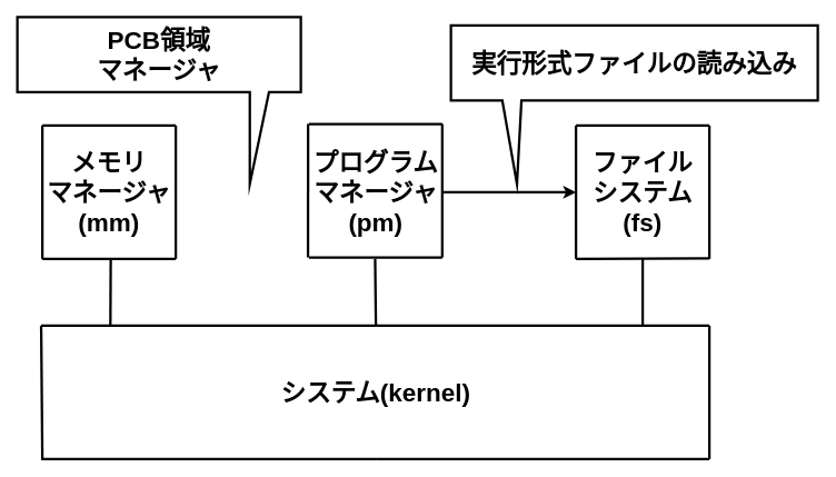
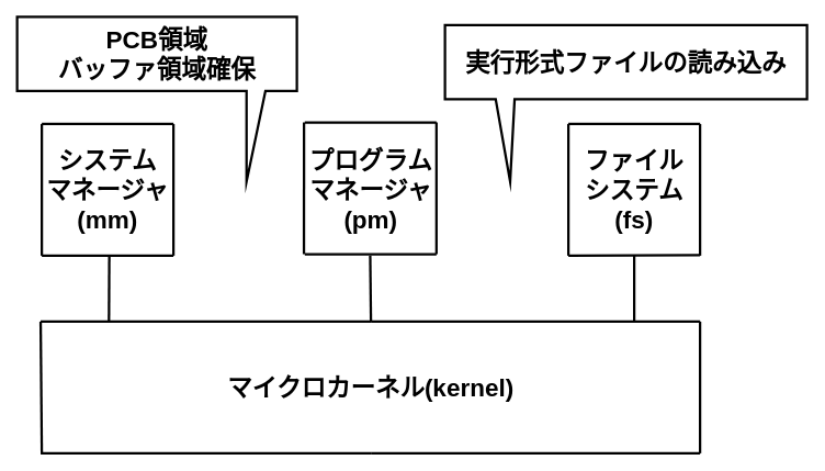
  <mxCell id="0" />
  <mxCell id="1" parent="0" />
  <mxCell id="2" value="" style="endArrow=none;html=1;rounded=0;strokeWidth=3;" parent="1" edge="1"><mxGeometry width="50" height="50" relative="1" as="geometry"><mxPoint x="48.57" y="390" as="sourcePoint" /><mxPoint x="450" y="390" as="targetPoint" /></mxGeometry></mxCell>
  <mxCell id="3" value="" style="endArrow=none;html=1;rounded=0;strokeWidth=3;" parent="1" edge="1"><mxGeometry width="50" height="50" relative="1" as="geometry"><mxPoint x="48.57" y="550" as="sourcePoint" /><mxPoint x="450" y="550" as="targetPoint" /></mxGeometry></mxCell>
  <mxCell id="4" value="" style="endArrow=none;html=1;rounded=0;strokeWidth=3;" parent="1" edge="1"><mxGeometry width="50" height="50" relative="1" as="geometry"><mxPoint x="850" y="550" as="sourcePoint" /><mxPoint x="850" y="390" as="targetPoint" /></mxGeometry></mxCell>
  <mxCell id="5" value="" style="endArrow=none;html=1;rounded=0;strokeWidth=3;" parent="1" edge="1"><mxGeometry width="50" height="50" relative="1" as="geometry"><mxPoint x="50" y="550" as="sourcePoint" /><mxPoint x="48.57" y="390" as="targetPoint" /></mxGeometry></mxCell>
  <mxCell id="6" value="" style="endArrow=none;html=1;rounded=0;strokeWidth=3;" parent="1" edge="1"><mxGeometry width="50" height="50" relative="1" as="geometry"><mxPoint x="50" y="310" as="sourcePoint" /><mxPoint x="50" y="150" as="targetPoint" /></mxGeometry></mxCell>
  <mxCell id="7" value="" style="endArrow=none;html=1;rounded=0;strokeWidth=3;" parent="1" edge="1"><mxGeometry width="50" height="50" relative="1" as="geometry"><mxPoint x="210" y="310" as="sourcePoint" /><mxPoint x="210" y="150" as="targetPoint" /></mxGeometry></mxCell>
  <mxCell id="8" value="" style="endArrow=none;html=1;rounded=0;strokeWidth=3;" parent="1" edge="1"><mxGeometry width="50" height="50" relative="1" as="geometry"><mxPoint x="368.59" y="308.18" as="sourcePoint" /><mxPoint x="368.68" y="148.18" as="targetPoint" /></mxGeometry></mxCell>
  <mxCell id="9" value="" style="endArrow=none;html=1;rounded=0;strokeWidth=3;" parent="1" edge="1"><mxGeometry width="50" height="50" relative="1" as="geometry"><mxPoint x="529.59" y="308.18" as="sourcePoint" /><mxPoint x="529.59" y="148.18" as="targetPoint" /></mxGeometry></mxCell>
  <mxCell id="10" value="" style="endArrow=none;html=1;rounded=0;strokeWidth=3;" parent="1" edge="1"><mxGeometry width="50" height="50" relative="1" as="geometry"><mxPoint x="850" y="310" as="sourcePoint" /><mxPoint x="850" y="150" as="targetPoint" /></mxGeometry></mxCell>
  <mxCell id="11" value="" style="endArrow=none;html=1;rounded=0;strokeWidth=3;" parent="1" edge="1"><mxGeometry width="50" height="50" relative="1" as="geometry"><mxPoint x="690" y="310" as="sourcePoint" /><mxPoint x="690" y="150" as="targetPoint" /></mxGeometry></mxCell>
  <mxCell id="12" value="" style="endArrow=none;html=1;rounded=0;strokeWidth=3;" parent="1" edge="1"><mxGeometry width="50" height="50" relative="1" as="geometry"><mxPoint x="690" y="310" as="sourcePoint" /><mxPoint x="850" y="309.33" as="targetPoint" /></mxGeometry></mxCell>
  <mxCell id="13" value="" style="endArrow=none;html=1;rounded=0;strokeWidth=3;" parent="1" edge="1"><mxGeometry width="50" height="50" relative="1" as="geometry"><mxPoint x="690" y="150" as="sourcePoint" /><mxPoint x="850" y="150" as="targetPoint" /></mxGeometry></mxCell>
  <mxCell id="14" value="" style="endArrow=none;html=1;rounded=0;strokeWidth=3;" parent="1" edge="1"><mxGeometry width="50" height="50" relative="1" as="geometry"><mxPoint x="369.59" y="148.18" as="sourcePoint" /><mxPoint x="529.59" y="148.18" as="targetPoint" /></mxGeometry></mxCell>
  <mxCell id="15" value="" style="endArrow=none;html=1;rounded=0;strokeWidth=3;" parent="1" edge="1"><mxGeometry width="50" height="50" relative="1" as="geometry"><mxPoint x="369.59" y="308.18" as="sourcePoint" /><mxPoint x="529.59" y="308.18" as="targetPoint" /></mxGeometry></mxCell>
  <mxCell id="16" value="" style="endArrow=none;html=1;rounded=0;strokeWidth=3;" parent="1" edge="1"><mxGeometry width="50" height="50" relative="1" as="geometry"><mxPoint x="50" y="310" as="sourcePoint" /><mxPoint x="210" y="310" as="targetPoint" /></mxGeometry></mxCell>
  <mxCell id="17" value="" style="endArrow=none;html=1;rounded=0;strokeWidth=3;" parent="1" edge="1"><mxGeometry width="50" height="50" relative="1" as="geometry"><mxPoint x="50" y="150" as="sourcePoint" /><mxPoint x="210" y="150" as="targetPoint" /></mxGeometry></mxCell>
  <mxCell id="18" value="" style="endArrow=none;html=1;rounded=0;strokeWidth=3;exitX=0.5;exitY=0;exitDx=0;exitDy=0;" parent="1" source="24" edge="1"><mxGeometry width="50" height="50" relative="1" as="geometry"><mxPoint x="449.09" y="350" as="sourcePoint" /><mxPoint x="449.09" y="310" as="targetPoint" /></mxGeometry></mxCell>
  <mxCell id="19" value="" style="endArrow=none;html=1;rounded=0;strokeWidth=3;exitX=0.102;exitY=0;exitDx=0;exitDy=0;exitPerimeter=0;" parent="1" source="24" edge="1"><mxGeometry width="50" height="50" relative="1" as="geometry"><mxPoint x="90" y="430" as="sourcePoint" /><mxPoint x="132" y="310" as="targetPoint" /></mxGeometry></mxCell>
  <mxCell id="20" value="" style="endArrow=none;html=1;rounded=0;strokeWidth=3;entryX=0.5;entryY=1;entryDx=0;entryDy=0;" parent="1" target="23" edge="1"><mxGeometry width="50" height="50" relative="1" as="geometry"><mxPoint x="770" y="390" as="sourcePoint" /><mxPoint x="410" y="350" as="targetPoint" /></mxGeometry></mxCell>
  <mxCell id="21" value="&lt;font style=&quot;font-size: 30px;&quot;&gt;&lt;b&gt;プログラム&lt;br&gt;マネージャ&lt;br&gt;(pm)&lt;/b&gt;&lt;/font&gt;" style="text;html=1;strokeColor=none;fillColor=none;align=center;verticalAlign=middle;whiteSpace=wrap;rounded=0;" parent="1" vertex="1"><mxGeometry x="370" y="150" width="160" height="160" as="geometry" /></mxCell>
- <mxCell id="22" value="&lt;font style=&quot;font-size: 30px;&quot;&gt;&lt;b&gt;メモリ&lt;br&gt;マネージャ&lt;br&gt;(mm)&lt;/b&gt;&lt;/font&gt;" style="text;html=1;strokeColor=none;fillColor=none;align=center;verticalAlign=middle;whiteSpace=wrap;rounded=0;" parent="1" vertex="1"><mxGeometry x="50" y="150" width="160" height="160" as="geometry" /></mxCell>
+ <mxCell id="22" value="&lt;font style=&quot;font-size: 30px;&quot;&gt;&lt;b&gt;システム&lt;br&gt;マネージャ&lt;br&gt;(mm)&lt;/b&gt;&lt;/font&gt;" style="text;html=1;strokeColor=none;fillColor=none;align=center;verticalAlign=middle;whiteSpace=wrap;rounded=0;" parent="1" vertex="1"><mxGeometry x="50" y="150" width="160" height="160" as="geometry" /></mxCell>
  <mxCell id="23" value="&lt;font style=&quot;font-size: 30px;&quot;&gt;&lt;b&gt;ファイル&lt;br&gt;システム&lt;br&gt;(fs)&lt;br&gt;&lt;/b&gt;&lt;/font&gt;" style="text;html=1;strokeColor=none;fillColor=none;align=center;verticalAlign=middle;whiteSpace=wrap;rounded=0;" parent="1" vertex="1"><mxGeometry x="690" y="150" width="160" height="160" as="geometry" /></mxCell>
- <mxCell id="24" value="&lt;span style=&quot;font-size: 30px;&quot;&gt;&lt;b&gt;システム(kernel)&lt;/b&gt;&lt;/span&gt;" style="text;html=1;strokeColor=none;fillColor=none;align=center;verticalAlign=middle;whiteSpace=wrap;rounded=0;" parent="1" vertex="1"><mxGeometry x="50" y="390" width="800" height="160" as="geometry" /></mxCell>
+ <mxCell id="24" value="&lt;span style=&quot;font-size: 30px;&quot;&gt;&lt;b&gt;マイクロカーネル(kernel)&lt;/b&gt;&lt;/span&gt;" style="text;html=1;strokeColor=none;fillColor=none;align=center;verticalAlign=middle;whiteSpace=wrap;rounded=0;" parent="1" vertex="1"><mxGeometry x="50" y="390" width="800" height="160" as="geometry" /></mxCell>
  <mxCell id="25" value="" style="endArrow=none;html=1;rounded=0;strokeWidth=3;" parent="1" edge="1"><mxGeometry width="50" height="50" relative="1" as="geometry"><mxPoint x="450" y="390" as="sourcePoint" /><mxPoint x="850" y="390" as="targetPoint" /></mxGeometry></mxCell>
  <mxCell id="26" value="" style="endArrow=none;html=1;rounded=0;strokeWidth=3;" parent="1" edge="1"><mxGeometry width="50" height="50" relative="1" as="geometry"><mxPoint x="450" y="550" as="sourcePoint" /><mxPoint x="850" y="550" as="targetPoint" /></mxGeometry></mxCell>
- <mxCell id="27" value="" style="endArrow=classic;html=1;rounded=0;strokeWidth=3;fontSize=30;entryX=0;entryY=0.5;entryDx=0;entryDy=0;exitX=1;exitY=0.5;exitDx=0;exitDy=0;" parent="1" source="21" target="23" edge="1"><mxGeometry width="50" height="50" relative="1" as="geometry"><mxPoint x="430" y="250" as="sourcePoint" /><mxPoint x="480" y="200" as="targetPoint" /></mxGeometry></mxCell>
  <mxCell id="28" value="&lt;b&gt;実行形式ファイルの読み込み&lt;/b&gt;" style="shape=callout;whiteSpace=wrap;html=1;perimeter=calloutPerimeter;fontSize=30;strokeWidth=3;base=23;position2=0.18;size=100;position=0.14;" parent="1" vertex="1"><mxGeometry x="540" y="30" width="440" height="190" as="geometry" /></mxCell>
- <mxCell id="29" value="&lt;b&gt;PCB領域&lt;br&gt;マネージャ&lt;/b&gt;" style="shape=callout;whiteSpace=wrap;html=1;perimeter=calloutPerimeter;fontSize=30;strokeWidth=3;base=23;position2=0.82;size=110;position=0.82;" parent="1" vertex="1"><mxGeometry x="20" y="20" width="340" height="200" as="geometry" /></mxCell>
+ <mxCell id="29" value="&lt;b&gt;PCB領域&lt;br&gt;バッファ領域確保&lt;/b&gt;" style="shape=callout;whiteSpace=wrap;html=1;perimeter=calloutPerimeter;fontSize=30;strokeWidth=3;base=23;position2=0.82;size=110;position=0.82;" parent="1" vertex="1"><mxGeometry x="20" y="20" width="340" height="200" as="geometry" /></mxCell>
